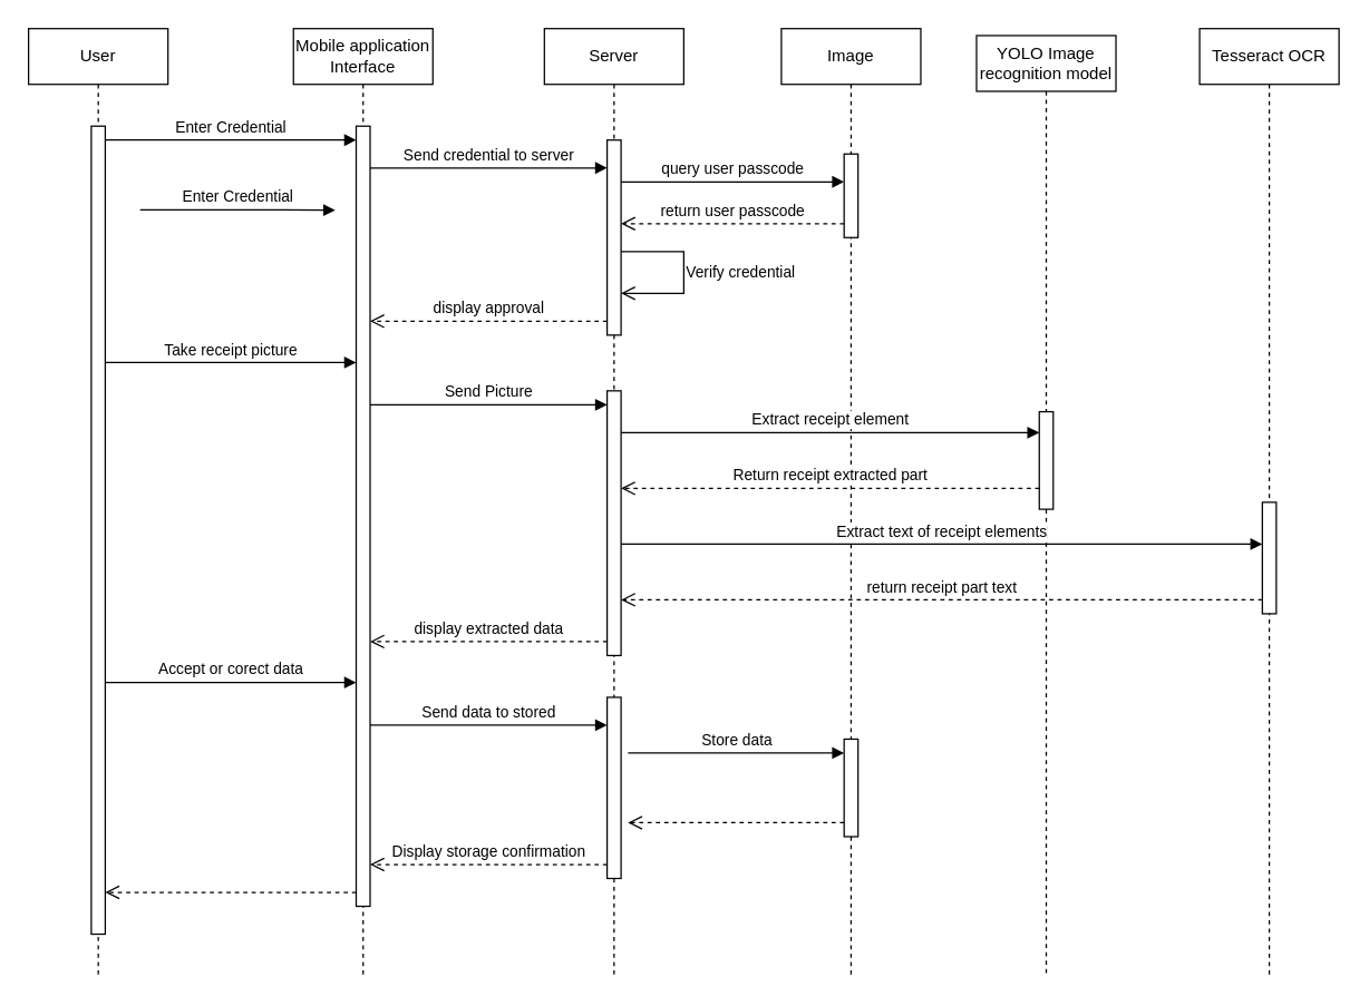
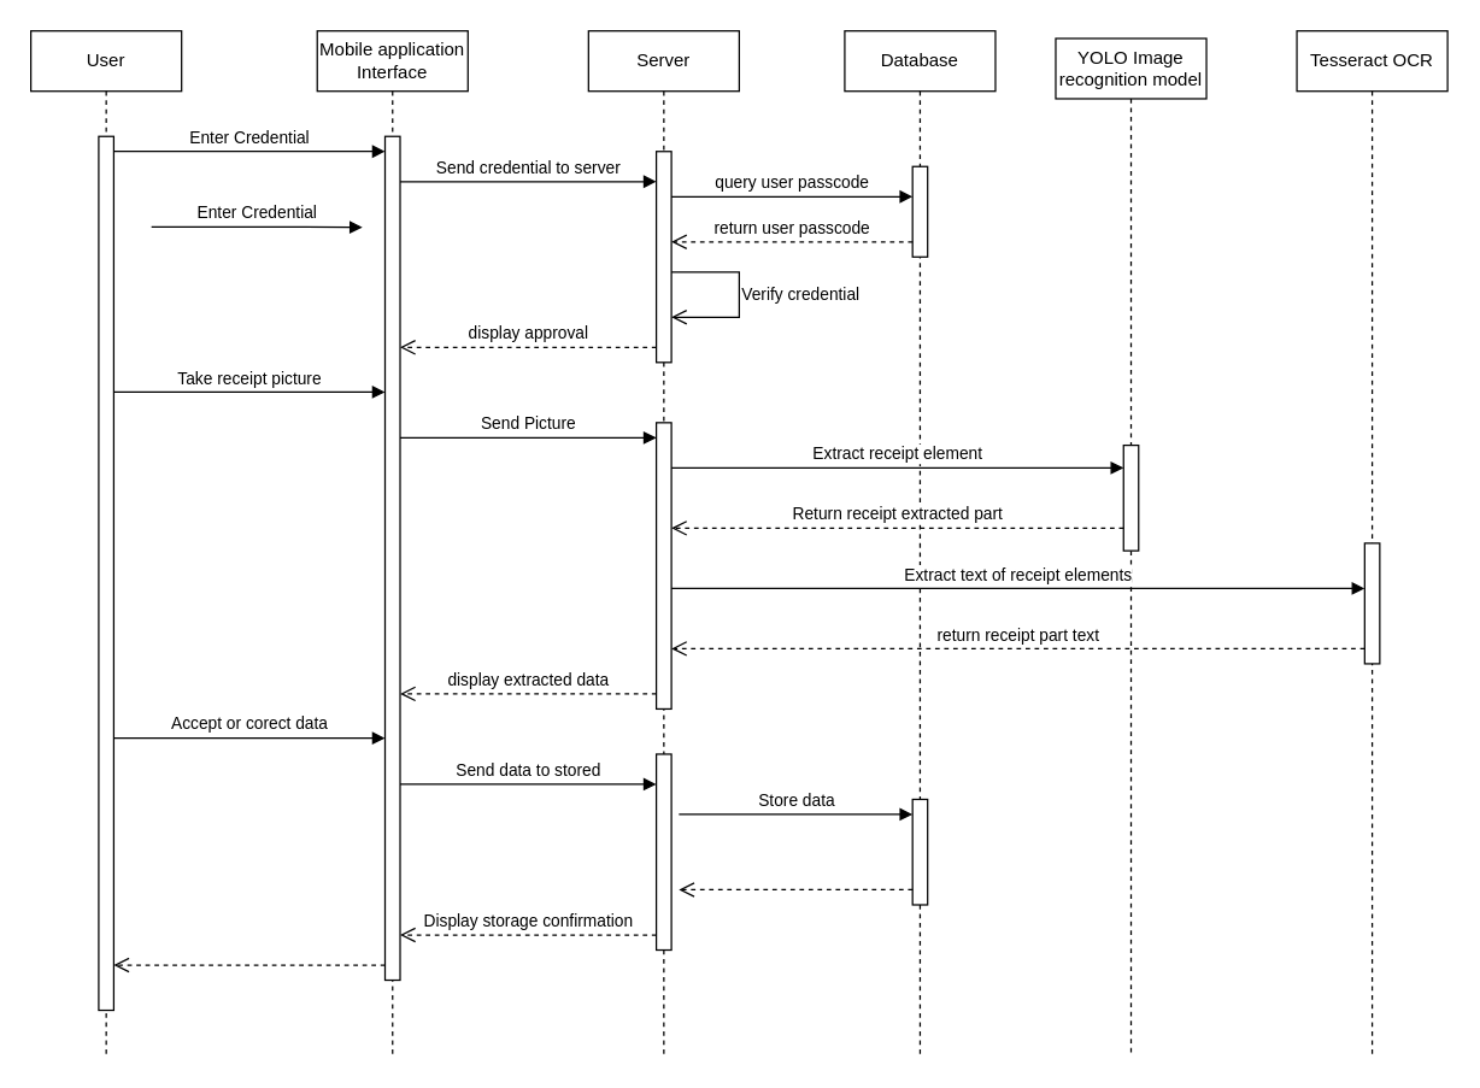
  <mxCell id="0" />
  <mxCell id="1" parent="0" />
  <mxCell id="2" value="User" style="shape=umlLifeline;perimeter=lifelinePerimeter;whiteSpace=wrap;html=1;container=0;dropTarget=0;collapsible=0;recursiveResize=0;outlineConnect=0;portConstraint=eastwest;newEdgeStyle={&quot;edgeStyle&quot;:&quot;elbowEdgeStyle&quot;,&quot;elbow&quot;:&quot;vertical&quot;,&quot;curved&quot;:0,&quot;rounded&quot;:0};" parent="1" vertex="1"><mxGeometry x="20" y="20" width="100" height="680" as="geometry" /></mxCell>
  <mxCell id="3" value="" style="html=1;points=[];perimeter=orthogonalPerimeter;outlineConnect=0;targetShapes=umlLifeline;portConstraint=eastwest;newEdgeStyle={&quot;edgeStyle&quot;:&quot;elbowEdgeStyle&quot;,&quot;elbow&quot;:&quot;vertical&quot;,&quot;curved&quot;:0,&quot;rounded&quot;:0};" parent="2" vertex="1"><mxGeometry x="45" y="70" width="10" height="580" as="geometry" /></mxCell>
  <mxCell id="4" value="Mobile application Interface" style="shape=umlLifeline;perimeter=lifelinePerimeter;whiteSpace=wrap;html=1;container=0;dropTarget=0;collapsible=0;recursiveResize=0;outlineConnect=0;portConstraint=eastwest;newEdgeStyle={&quot;edgeStyle&quot;:&quot;elbowEdgeStyle&quot;,&quot;elbow&quot;:&quot;vertical&quot;,&quot;curved&quot;:0,&quot;rounded&quot;:0};" parent="1" vertex="1"><mxGeometry x="210" y="20" width="100" height="680" as="geometry" /></mxCell>
  <mxCell id="5" value="" style="html=1;points=[];perimeter=orthogonalPerimeter;outlineConnect=0;targetShapes=umlLifeline;portConstraint=eastwest;newEdgeStyle={&quot;edgeStyle&quot;:&quot;elbowEdgeStyle&quot;,&quot;elbow&quot;:&quot;vertical&quot;,&quot;curved&quot;:0,&quot;rounded&quot;:0};" parent="4" vertex="1"><mxGeometry x="45" y="70" width="10" height="560" as="geometry" /></mxCell>
  <mxCell id="6" value="Enter Credential" style="html=1;verticalAlign=bottom;endArrow=block;edgeStyle=elbowEdgeStyle;elbow=horizontal;curved=0;rounded=0;" parent="1" source="3" target="5" edge="1"><mxGeometry relative="1" as="geometry"><mxPoint x="185" y="110" as="sourcePoint" /><Array as="points"><mxPoint x="170" y="100" /></Array></mxGeometry></mxCell>
  <mxCell id="7" value="Server" style="shape=umlLifeline;perimeter=lifelinePerimeter;whiteSpace=wrap;html=1;container=0;dropTarget=0;collapsible=0;recursiveResize=0;outlineConnect=0;portConstraint=eastwest;newEdgeStyle={&quot;edgeStyle&quot;:&quot;elbowEdgeStyle&quot;,&quot;elbow&quot;:&quot;vertical&quot;,&quot;curved&quot;:0,&quot;rounded&quot;:0};" parent="1" vertex="1"><mxGeometry x="390" y="20" width="100" height="680" as="geometry" /></mxCell>
  <mxCell id="8" value="" style="html=1;points=[];perimeter=orthogonalPerimeter;outlineConnect=0;targetShapes=umlLifeline;portConstraint=eastwest;newEdgeStyle={&quot;edgeStyle&quot;:&quot;elbowEdgeStyle&quot;,&quot;elbow&quot;:&quot;vertical&quot;,&quot;curved&quot;:0,&quot;rounded&quot;:0};" parent="7" vertex="1"><mxGeometry x="45" y="80" width="10" height="140" as="geometry" /></mxCell>
  <mxCell id="9" value="Verify credential" style="html=1;verticalAlign=middle;endArrow=open;endSize=8;edgeStyle=orthogonalEdgeStyle;elbow=vertical;rounded=0;labelPosition=right;verticalLabelPosition=middle;align=left;" parent="7" source="8" target="8" edge="1"><mxGeometry relative="1" as="geometry"><mxPoint x="60" y="190" as="targetPoint" /><Array as="points"><mxPoint x="100" y="160" /><mxPoint x="100" y="190" /></Array><mxPoint x="80" y="160" as="sourcePoint" /></mxGeometry></mxCell>
  <mxCell id="10" value="" style="html=1;points=[];perimeter=orthogonalPerimeter;outlineConnect=0;targetShapes=umlLifeline;portConstraint=eastwest;newEdgeStyle={&quot;edgeStyle&quot;:&quot;elbowEdgeStyle&quot;,&quot;elbow&quot;:&quot;vertical&quot;,&quot;curved&quot;:0,&quot;rounded&quot;:0};" parent="7" vertex="1"><mxGeometry x="45" y="260" width="10" height="190" as="geometry" /></mxCell>
  <mxCell id="11" value="" style="html=1;points=[];perimeter=orthogonalPerimeter;outlineConnect=0;targetShapes=umlLifeline;portConstraint=eastwest;newEdgeStyle={&quot;edgeStyle&quot;:&quot;elbowEdgeStyle&quot;,&quot;elbow&quot;:&quot;vertical&quot;,&quot;curved&quot;:0,&quot;rounded&quot;:0};" parent="7" vertex="1"><mxGeometry x="45" y="480" width="10" height="130" as="geometry" /></mxCell>
- <mxCell id="12" value="Image" style="shape=umlLifeline;perimeter=lifelinePerimeter;whiteSpace=wrap;html=1;container=0;dropTarget=0;collapsible=0;recursiveResize=0;outlineConnect=0;portConstraint=eastwest;newEdgeStyle={&quot;edgeStyle&quot;:&quot;elbowEdgeStyle&quot;,&quot;elbow&quot;:&quot;vertical&quot;,&quot;curved&quot;:0,&quot;rounded&quot;:0};" parent="1" vertex="1"><mxGeometry x="560" y="20" width="100" height="680" as="geometry" /></mxCell>
+ <mxCell id="12" value="Database" style="shape=umlLifeline;perimeter=lifelinePerimeter;whiteSpace=wrap;html=1;container=0;dropTarget=0;collapsible=0;recursiveResize=0;outlineConnect=0;portConstraint=eastwest;newEdgeStyle={&quot;edgeStyle&quot;:&quot;elbowEdgeStyle&quot;,&quot;elbow&quot;:&quot;vertical&quot;,&quot;curved&quot;:0,&quot;rounded&quot;:0};" parent="1" vertex="1"><mxGeometry x="560" y="20" width="100" height="680" as="geometry" /></mxCell>
  <mxCell id="13" value="" style="html=1;points=[];perimeter=orthogonalPerimeter;outlineConnect=0;targetShapes=umlLifeline;portConstraint=eastwest;newEdgeStyle={&quot;edgeStyle&quot;:&quot;elbowEdgeStyle&quot;,&quot;elbow&quot;:&quot;vertical&quot;,&quot;curved&quot;:0,&quot;rounded&quot;:0};" parent="12" vertex="1"><mxGeometry x="45" y="90" width="10" height="60" as="geometry" /></mxCell>
  <mxCell id="14" value="" style="html=1;points=[];perimeter=orthogonalPerimeter;outlineConnect=0;targetShapes=umlLifeline;portConstraint=eastwest;newEdgeStyle={&quot;edgeStyle&quot;:&quot;elbowEdgeStyle&quot;,&quot;elbow&quot;:&quot;vertical&quot;,&quot;curved&quot;:0,&quot;rounded&quot;:0};" parent="12" vertex="1"><mxGeometry x="45" y="510" width="10" height="70" as="geometry" /></mxCell>
  <mxCell id="15" value="YOLO Image recognition model" style="shape=umlLifeline;perimeter=lifelinePerimeter;whiteSpace=wrap;html=1;container=0;dropTarget=0;collapsible=0;recursiveResize=0;outlineConnect=0;portConstraint=eastwest;newEdgeStyle={&quot;edgeStyle&quot;:&quot;elbowEdgeStyle&quot;,&quot;elbow&quot;:&quot;vertical&quot;,&quot;curved&quot;:0,&quot;rounded&quot;:0};" parent="1" vertex="1"><mxGeometry x="700" y="25" width="100" height="675" as="geometry" /></mxCell>
  <mxCell id="16" value="" style="html=1;points=[];perimeter=orthogonalPerimeter;outlineConnect=0;targetShapes=umlLifeline;portConstraint=eastwest;newEdgeStyle={&quot;edgeStyle&quot;:&quot;elbowEdgeStyle&quot;,&quot;elbow&quot;:&quot;vertical&quot;,&quot;curved&quot;:0,&quot;rounded&quot;:0};" parent="15" vertex="1"><mxGeometry x="45" y="270" width="10" height="70" as="geometry" /></mxCell>
  <mxCell id="17" value="Tesseract OCR" style="shape=umlLifeline;perimeter=lifelinePerimeter;whiteSpace=wrap;html=1;container=0;dropTarget=0;collapsible=0;recursiveResize=0;outlineConnect=0;portConstraint=eastwest;newEdgeStyle={&quot;edgeStyle&quot;:&quot;elbowEdgeStyle&quot;,&quot;elbow&quot;:&quot;vertical&quot;,&quot;curved&quot;:0,&quot;rounded&quot;:0};" parent="1" vertex="1"><mxGeometry x="860" y="20" width="100" height="680" as="geometry" /></mxCell>
  <mxCell id="18" value="Send credential to server" style="html=1;verticalAlign=bottom;endArrow=block;edgeStyle=elbowEdgeStyle;elbow=horizontal;curved=0;rounded=0;" parent="1" source="5" target="8" edge="1"><mxGeometry relative="1" as="geometry"><mxPoint x="270" y="120" as="sourcePoint" /><Array as="points"><mxPoint x="365" y="120" /></Array><mxPoint x="430" y="120" as="targetPoint" /></mxGeometry></mxCell>
  <mxCell id="19" value="query user passcode" style="html=1;verticalAlign=bottom;endArrow=block;edgeStyle=elbowEdgeStyle;elbow=horizontal;curved=0;rounded=0;" parent="1" source="8" target="13" edge="1"><mxGeometry relative="1" as="geometry"><mxPoint x="460" y="130" as="sourcePoint" /><Array as="points"><mxPoint x="540" y="130" /></Array><mxPoint x="560" y="130" as="targetPoint" /></mxGeometry></mxCell>
  <mxCell id="20" value="return user passcode" style="html=1;verticalAlign=bottom;endArrow=open;dashed=1;endSize=8;edgeStyle=elbowEdgeStyle;elbow=vertical;curved=0;rounded=0;" parent="1" source="13" target="8" edge="1"><mxGeometry relative="1" as="geometry"><mxPoint x="450" y="160" as="targetPoint" /><Array as="points"><mxPoint x="535" y="160" /></Array><mxPoint x="600" y="160" as="sourcePoint" /></mxGeometry></mxCell>
  <mxCell id="21" value="display approval" style="html=1;verticalAlign=bottom;endArrow=open;dashed=1;endSize=8;edgeStyle=elbowEdgeStyle;elbow=vertical;curved=0;rounded=0;" parent="1" source="8" target="5" edge="1"><mxGeometry relative="1" as="geometry"><mxPoint x="270" y="230" as="targetPoint" /><Array as="points"><mxPoint x="360" y="230" /></Array><mxPoint x="430" y="230" as="sourcePoint" /></mxGeometry></mxCell>
  <mxCell id="22" value="Enter Credential" style="html=1;verticalAlign=bottom;endArrow=block;edgeStyle=elbowEdgeStyle;elbow=horizontal;curved=0;rounded=0;" parent="1" edge="1"><mxGeometry relative="1" as="geometry"><mxPoint x="100" y="150" as="sourcePoint" /><Array as="points"><mxPoint x="195" y="150" /></Array><mxPoint x="240" y="150.29" as="targetPoint" /></mxGeometry></mxCell>
  <mxCell id="23" value="Take receipt picture" style="html=1;verticalAlign=bottom;endArrow=block;edgeStyle=elbowEdgeStyle;elbow=horizontal;curved=0;rounded=0;" parent="1" source="3" target="5" edge="1"><mxGeometry relative="1" as="geometry"><mxPoint x="100" y="260" as="sourcePoint" /><Array as="points"><mxPoint x="195" y="259.71" /></Array><mxPoint x="230" y="260" as="targetPoint" /></mxGeometry></mxCell>
  <mxCell id="24" value="Send Picture" style="html=1;verticalAlign=bottom;endArrow=block;edgeStyle=elbowEdgeStyle;elbow=horizontal;curved=0;rounded=0;" parent="1" source="5" target="10" edge="1"><mxGeometry relative="1" as="geometry"><mxPoint x="275" y="290" as="sourcePoint" /><Array as="points"><mxPoint x="370" y="290" /></Array><mxPoint x="415" y="290.29" as="targetPoint" /></mxGeometry></mxCell>
  <mxCell id="25" value="Extract receipt element" style="html=1;verticalAlign=bottom;endArrow=block;edgeStyle=elbowEdgeStyle;elbow=horizontal;curved=0;rounded=0;" parent="1" source="10" target="16" edge="1"><mxGeometry relative="1" as="geometry"><mxPoint x="460" y="310" as="sourcePoint" /><Array as="points"><mxPoint x="555" y="310" /></Array><mxPoint x="690" y="310" as="targetPoint" /></mxGeometry></mxCell>
  <mxCell id="26" value="Return receipt extracted part" style="html=1;verticalAlign=bottom;endArrow=open;dashed=1;endSize=8;edgeStyle=elbowEdgeStyle;elbow=vertical;curved=0;rounded=0;" parent="1" source="16" target="10" edge="1"><mxGeometry relative="1" as="geometry"><mxPoint x="450" y="350" as="targetPoint" /><Array as="points"><mxPoint x="615" y="350" /></Array><mxPoint x="740" y="350" as="sourcePoint" /></mxGeometry></mxCell>
  <mxCell id="27" value="Extract text of receipt elements" style="html=1;verticalAlign=bottom;endArrow=block;edgeStyle=elbowEdgeStyle;elbow=horizontal;curved=0;rounded=0;" parent="1" source="10" target="36" edge="1"><mxGeometry relative="1" as="geometry"><mxPoint x="460" y="390" as="sourcePoint" /><Array as="points"><mxPoint x="555" y="390" /></Array><mxPoint x="850" y="390" as="targetPoint" /></mxGeometry></mxCell>
  <mxCell id="28" value="return receipt part text" style="html=1;verticalAlign=bottom;endArrow=open;dashed=1;endSize=8;edgeStyle=elbowEdgeStyle;elbow=vertical;curved=0;rounded=0;" parent="1" source="36" target="10" edge="1"><mxGeometry relative="1" as="geometry"><mxPoint x="480" y="430" as="targetPoint" /><Array as="points"><mxPoint x="645" y="430" /></Array><mxPoint x="850" y="430" as="sourcePoint" /></mxGeometry></mxCell>
  <mxCell id="29" value="display extracted data" style="html=1;verticalAlign=bottom;endArrow=open;dashed=1;endSize=8;edgeStyle=elbowEdgeStyle;elbow=vertical;curved=0;rounded=0;" parent="1" source="10" target="5" edge="1"><mxGeometry relative="1" as="geometry"><mxPoint x="280" y="460" as="targetPoint" /><Array as="points"><mxPoint x="375" y="460" /></Array><mxPoint x="420" y="460" as="sourcePoint" /></mxGeometry></mxCell>
  <mxCell id="30" value="Accept or corect data" style="html=1;verticalAlign=bottom;endArrow=block;edgeStyle=elbowEdgeStyle;elbow=horizontal;curved=0;rounded=0;" parent="1" source="3" target="5" edge="1"><mxGeometry relative="1" as="geometry"><mxPoint x="100" y="489.43" as="sourcePoint" /><Array as="points"><mxPoint x="195" y="489.43" /></Array><mxPoint x="240" y="489.72" as="targetPoint" /></mxGeometry></mxCell>
  <mxCell id="31" value="Send data to stored" style="html=1;verticalAlign=bottom;endArrow=block;edgeStyle=elbowEdgeStyle;elbow=horizontal;curved=0;rounded=0;" parent="1" source="5" target="11" edge="1"><mxGeometry relative="1" as="geometry"><mxPoint x="275" y="520" as="sourcePoint" /><Array as="points"><mxPoint x="370" y="520" /></Array><mxPoint x="415" y="520.29" as="targetPoint" /></mxGeometry></mxCell>
  <mxCell id="32" value="Store data" style="html=1;verticalAlign=bottom;endArrow=block;edgeStyle=elbowEdgeStyle;elbow=horizontal;curved=0;rounded=0;" parent="1" target="14" edge="1"><mxGeometry relative="1" as="geometry"><mxPoint x="450" y="540" as="sourcePoint" /><Array as="points"><mxPoint x="545" y="540" /></Array><mxPoint x="590" y="540.29" as="targetPoint" /></mxGeometry></mxCell>
  <mxCell id="33" value="" style="html=1;verticalAlign=bottom;endArrow=open;dashed=1;endSize=8;edgeStyle=elbowEdgeStyle;elbow=vertical;curved=0;rounded=0;entryX=1.5;entryY=0.692;entryDx=0;entryDy=0;entryPerimeter=0;" parent="1" source="14" target="11" edge="1"><mxGeometry relative="1" as="geometry"><mxPoint x="450" y="590" as="targetPoint" /><Array as="points"><mxPoint x="545" y="590" /></Array><mxPoint x="580" y="590" as="sourcePoint" /></mxGeometry></mxCell>
  <mxCell id="34" value="Display storage confirmation" style="html=1;verticalAlign=bottom;endArrow=open;dashed=1;endSize=8;edgeStyle=elbowEdgeStyle;elbow=vertical;curved=0;rounded=0;" parent="1" source="11" target="5" edge="1"><mxGeometry relative="1" as="geometry"><mxPoint x="270" y="620" as="targetPoint" /><Array as="points"><mxPoint x="365" y="620" /></Array><mxPoint x="420" y="620" as="sourcePoint" /></mxGeometry></mxCell>
  <mxCell id="35" value="" style="html=1;verticalAlign=bottom;endArrow=open;dashed=1;endSize=8;edgeStyle=elbowEdgeStyle;elbow=vertical;curved=0;rounded=0;" parent="1" source="5" target="3" edge="1"><mxGeometry relative="1" as="geometry"><mxPoint x="80" y="640" as="targetPoint" /><Array as="points"><mxPoint x="175" y="640" /></Array><mxPoint x="250" y="640" as="sourcePoint" /></mxGeometry></mxCell>
  <mxCell id="36" value="" style="html=1;points=[];perimeter=orthogonalPerimeter;outlineConnect=0;targetShapes=umlLifeline;portConstraint=eastwest;newEdgeStyle={&quot;edgeStyle&quot;:&quot;elbowEdgeStyle&quot;,&quot;elbow&quot;:&quot;vertical&quot;,&quot;curved&quot;:0,&quot;rounded&quot;:0};" parent="1" vertex="1"><mxGeometry x="905" y="360" width="10" height="80" as="geometry" /></mxCell>
